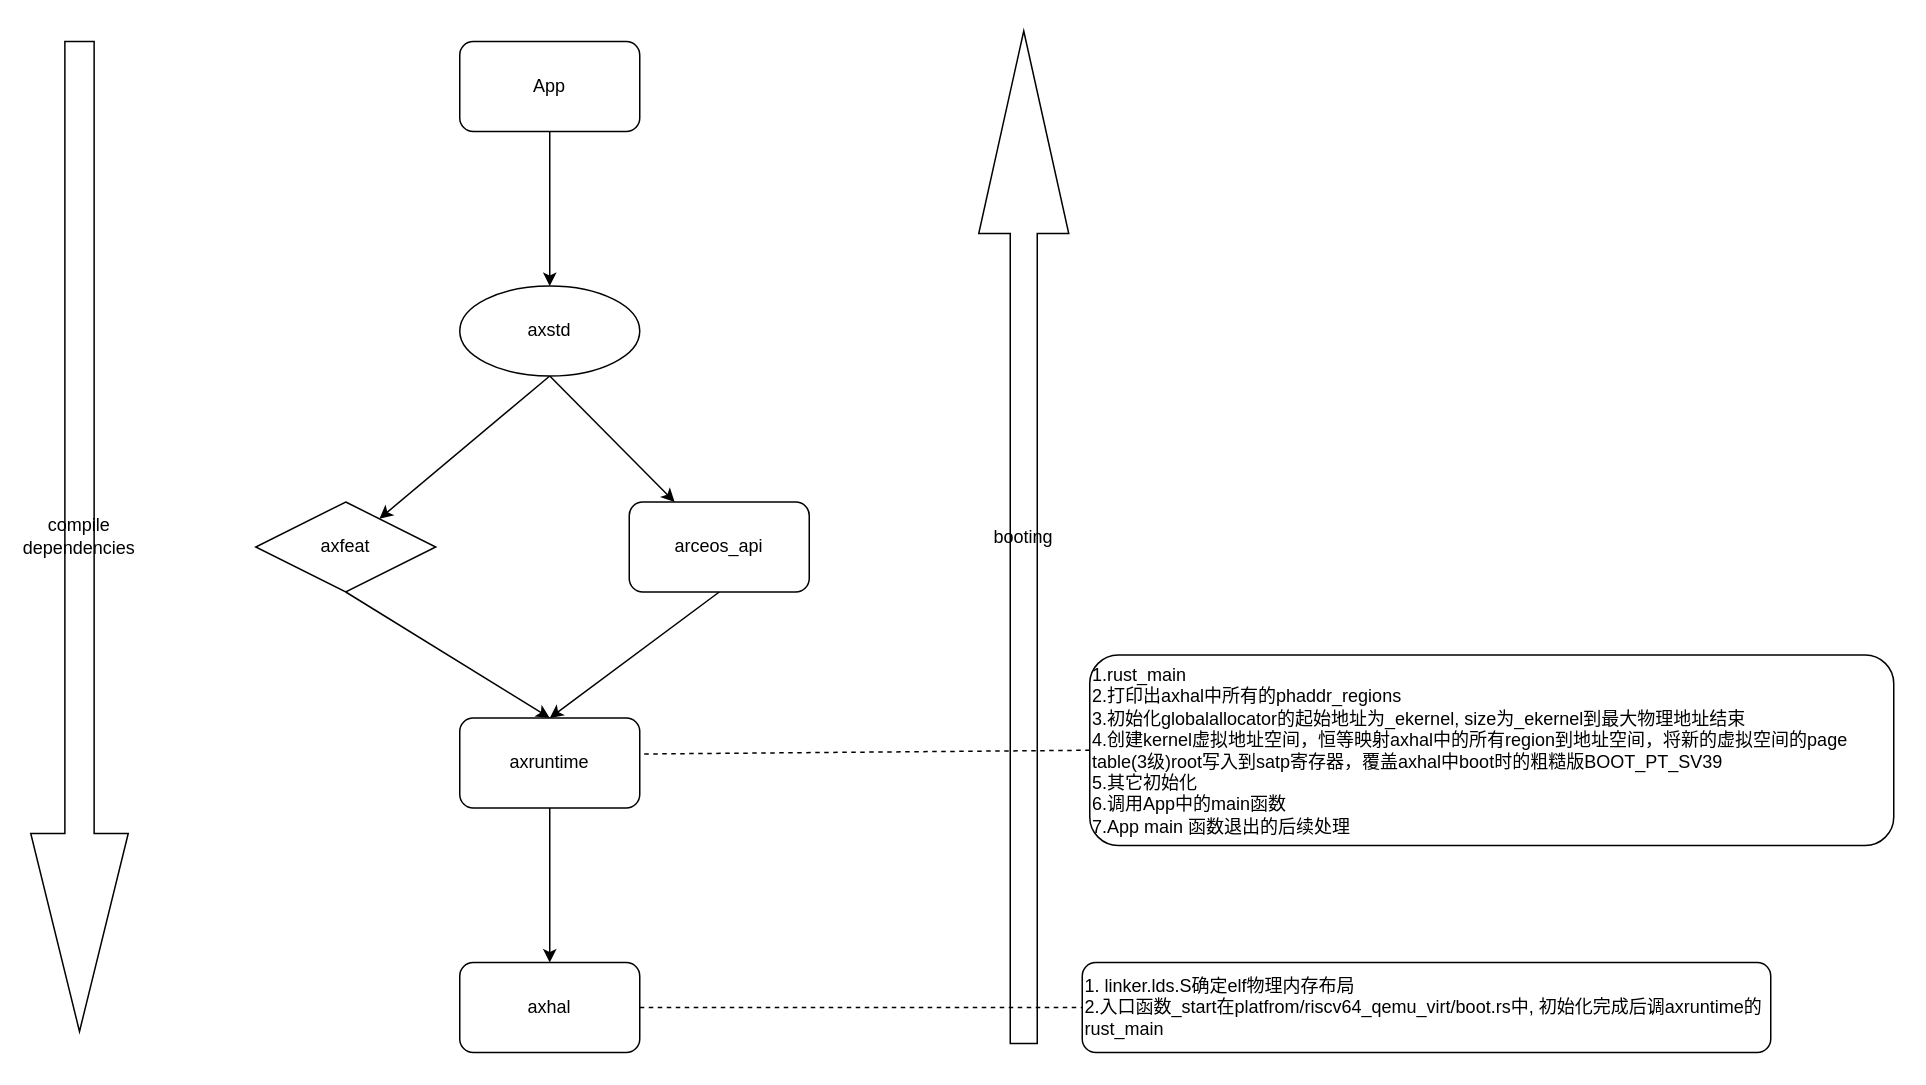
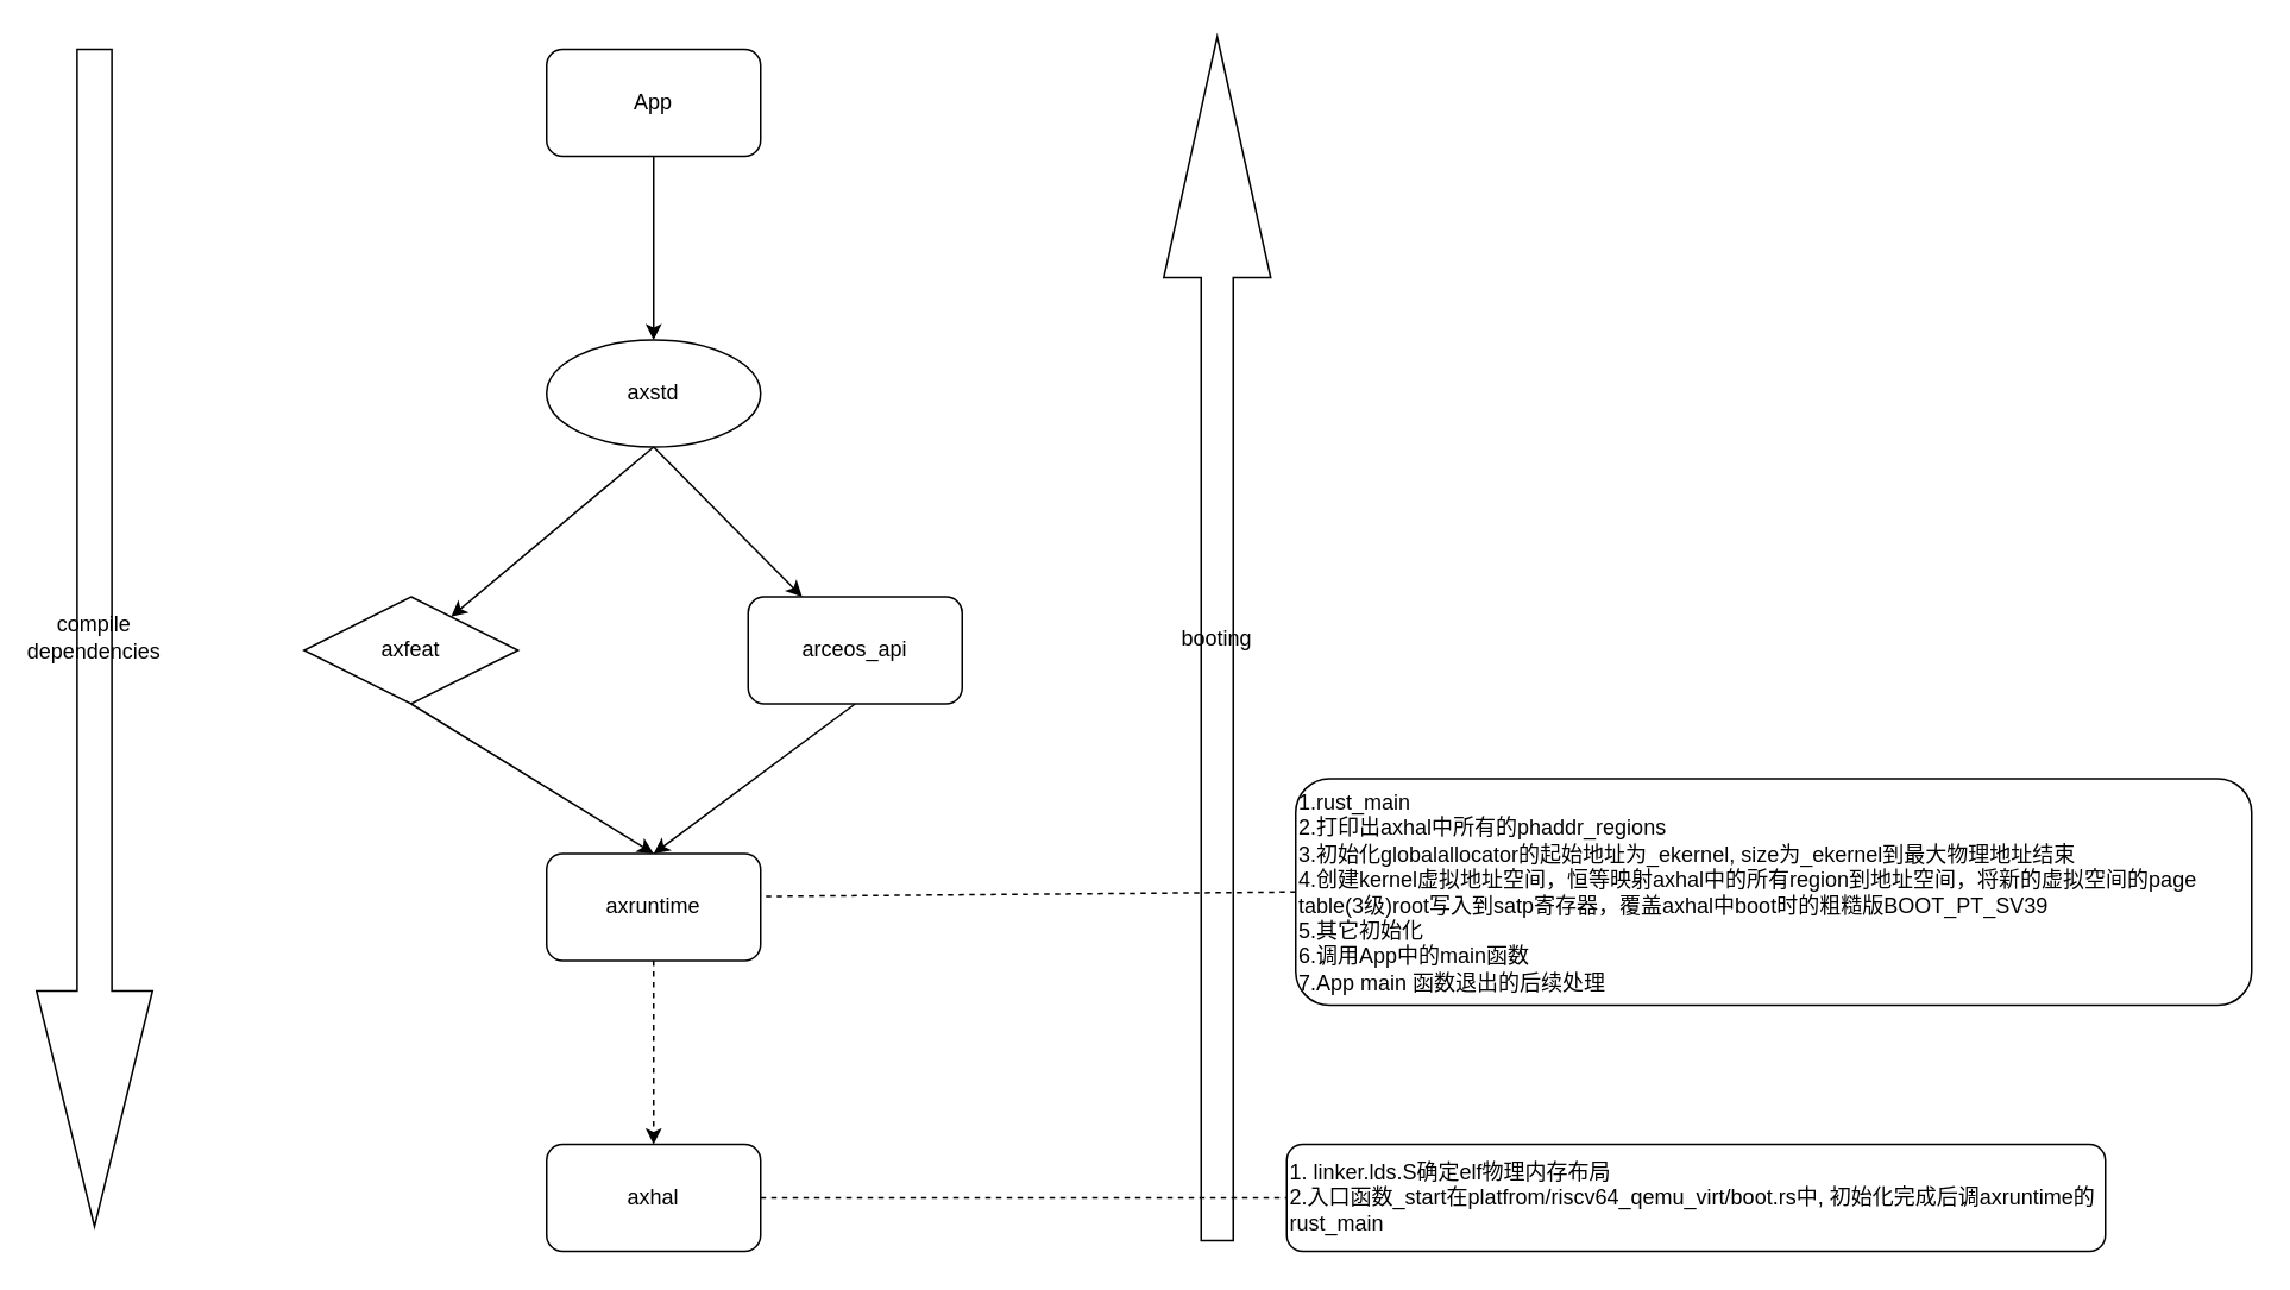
  <mxCell id="0" />
  <mxCell id="1" parent="0" />
  <mxCell id="2" style="edgeStyle=orthogonalEdgeStyle;rounded=0;orthogonalLoop=1;jettySize=auto;html=1;exitX=0.5;exitY=1;exitDx=0;exitDy=0;" edge="1" parent="1" source="3" target="6"><mxGeometry relative="1" as="geometry" /></mxCell>
  <mxCell id="3" value="App" style="rounded=1;whiteSpace=wrap;html=1;" vertex="1" parent="1"><mxGeometry x="306" y="27" width="120" height="60" as="geometry" /></mxCell>
  <mxCell id="4" style="rounded=0;orthogonalLoop=1;jettySize=auto;html=1;exitX=0.5;exitY=1;exitDx=0;exitDy=0;" edge="1" parent="1" source="6" target="8"><mxGeometry relative="1" as="geometry" /></mxCell>
  <mxCell id="5" style="rounded=0;orthogonalLoop=1;jettySize=auto;html=1;exitX=0.5;exitY=1;exitDx=0;exitDy=0;" edge="1" parent="1" source="6" target="10"><mxGeometry relative="1" as="geometry" /></mxCell>
  <mxCell id="6" value="axstd" style="ellipse;whiteSpace=wrap;html=1;" vertex="1" parent="1"><mxGeometry x="306" y="190" width="120" height="60" as="geometry" /></mxCell>
  <mxCell id="7" style="rounded=0;orthogonalLoop=1;jettySize=auto;html=1;exitX=0.5;exitY=1;exitDx=0;exitDy=0;entryX=0.5;entryY=0;entryDx=0;entryDy=0;" edge="1" parent="1" source="8" target="12"><mxGeometry relative="1" as="geometry" /></mxCell>
  <mxCell id="8" value="axfeat" style="rhombus;whiteSpace=wrap;html=1;" vertex="1" parent="1"><mxGeometry x="170" y="334" width="120" height="60" as="geometry" /></mxCell>
  <mxCell id="9" style="rounded=0;orthogonalLoop=1;jettySize=auto;html=1;exitX=0.5;exitY=1;exitDx=0;exitDy=0;entryX=0.5;entryY=0;entryDx=0;entryDy=0;" edge="1" parent="1" source="10" target="12"><mxGeometry relative="1" as="geometry" /></mxCell>
  <mxCell id="10" value="arceos_api" style="rounded=1;whiteSpace=wrap;html=1;" vertex="1" parent="1"><mxGeometry x="419" y="334" width="120" height="60" as="geometry" /></mxCell>
- <mxCell id="11" style="edgeStyle=orthogonalEdgeStyle;rounded=0;orthogonalLoop=1;jettySize=auto;html=1;exitX=0.5;exitY=1;exitDx=0;exitDy=0;" edge="1" parent="1" source="12" target="13"><mxGeometry relative="1" as="geometry" /></mxCell>
+ <mxCell id="11" style="edgeStyle=orthogonalEdgeStyle;rounded=0;orthogonalLoop=1;jettySize=auto;html=1;exitX=0.5;exitY=1;exitDx=0;exitDy=0;dashed=1;" edge="1" parent="1" source="12" target="13"><mxGeometry relative="1" as="geometry" /></mxCell>
  <mxCell id="12" value="axruntime" style="rounded=1;whiteSpace=wrap;html=1;" vertex="1" parent="1"><mxGeometry x="306" y="478" width="120" height="60" as="geometry" /></mxCell>
  <mxCell id="13" value="axhal" style="rounded=1;whiteSpace=wrap;html=1;" vertex="1" parent="1"><mxGeometry x="306" y="641" width="120" height="60" as="geometry" /></mxCell>
  <mxCell id="14" value="compile dependencies" style="shape=singleArrow;direction=south;whiteSpace=wrap;html=1;" vertex="1" parent="1"><mxGeometry x="20" y="27" width="65" height="660" as="geometry" /></mxCell>
  <mxCell id="15" value="booting" style="shape=singleArrow;direction=north;whiteSpace=wrap;html=1;" vertex="1" parent="1"><mxGeometry x="652" y="20" width="60" height="675" as="geometry" /></mxCell>
  <mxCell id="16" value="1.rust_main&lt;div&gt;2.打印出axhal中所有的phaddr_regions&lt;/div&gt;&lt;div&gt;3.初始化globalallocator的起始地址为_ekernel, size为_ekernel到最大物理地址结束&lt;/div&gt;&lt;div&gt;4.创建kernel虚拟地址空间，恒等映射axhal中的所有region到地址空间，将新的虚拟空间的page table(3级)root写入到satp寄存器，覆盖axhal中boot时的粗糙版BOOT_PT_SV39&lt;/div&gt;&lt;div&gt;5.其它初始化&lt;/div&gt;&lt;div&gt;6.调用App中的main函数&lt;/div&gt;&lt;div&gt;7.App main&amp;nbsp;函数退出的后续处理&lt;/div&gt;" style="rounded=1;whiteSpace=wrap;html=1;align=left;" vertex="1" parent="1"><mxGeometry x="726" y="436" width="536" height="127" as="geometry" /></mxCell>
  <mxCell id="17" value="1. linker.lds.S确定elf物理内存布局&lt;div&gt;2.入口函数_start在platfrom/riscv64_qemu_virt/boot.rs中,&amp;nbsp;初始化完成后调axruntime的rust_main&lt;/div&gt;" style="rounded=1;whiteSpace=wrap;html=1;align=left;" vertex="1" parent="1"><mxGeometry x="721" y="641" width="459" height="60" as="geometry" /></mxCell>
  <mxCell id="18" value="" style="endArrow=none;dashed=1;html=1;rounded=0;exitX=1.025;exitY=0.4;exitDx=0;exitDy=0;exitPerimeter=0;entryX=0;entryY=0.5;entryDx=0;entryDy=0;" edge="1" parent="1" source="12" target="16"><mxGeometry width="50" height="50" relative="1" as="geometry"><mxPoint x="758" y="480" as="sourcePoint" /><mxPoint x="808" y="430" as="targetPoint" /></mxGeometry></mxCell>
  <mxCell id="19" value="" style="endArrow=none;dashed=1;html=1;rounded=0;exitX=1;exitY=0.5;exitDx=0;exitDy=0;entryX=0;entryY=0.5;entryDx=0;entryDy=0;" edge="1" parent="1" source="13" target="17"><mxGeometry width="50" height="50" relative="1" as="geometry"><mxPoint x="439" y="512" as="sourcePoint" /><mxPoint x="736" y="510" as="targetPoint" /></mxGeometry></mxCell>
